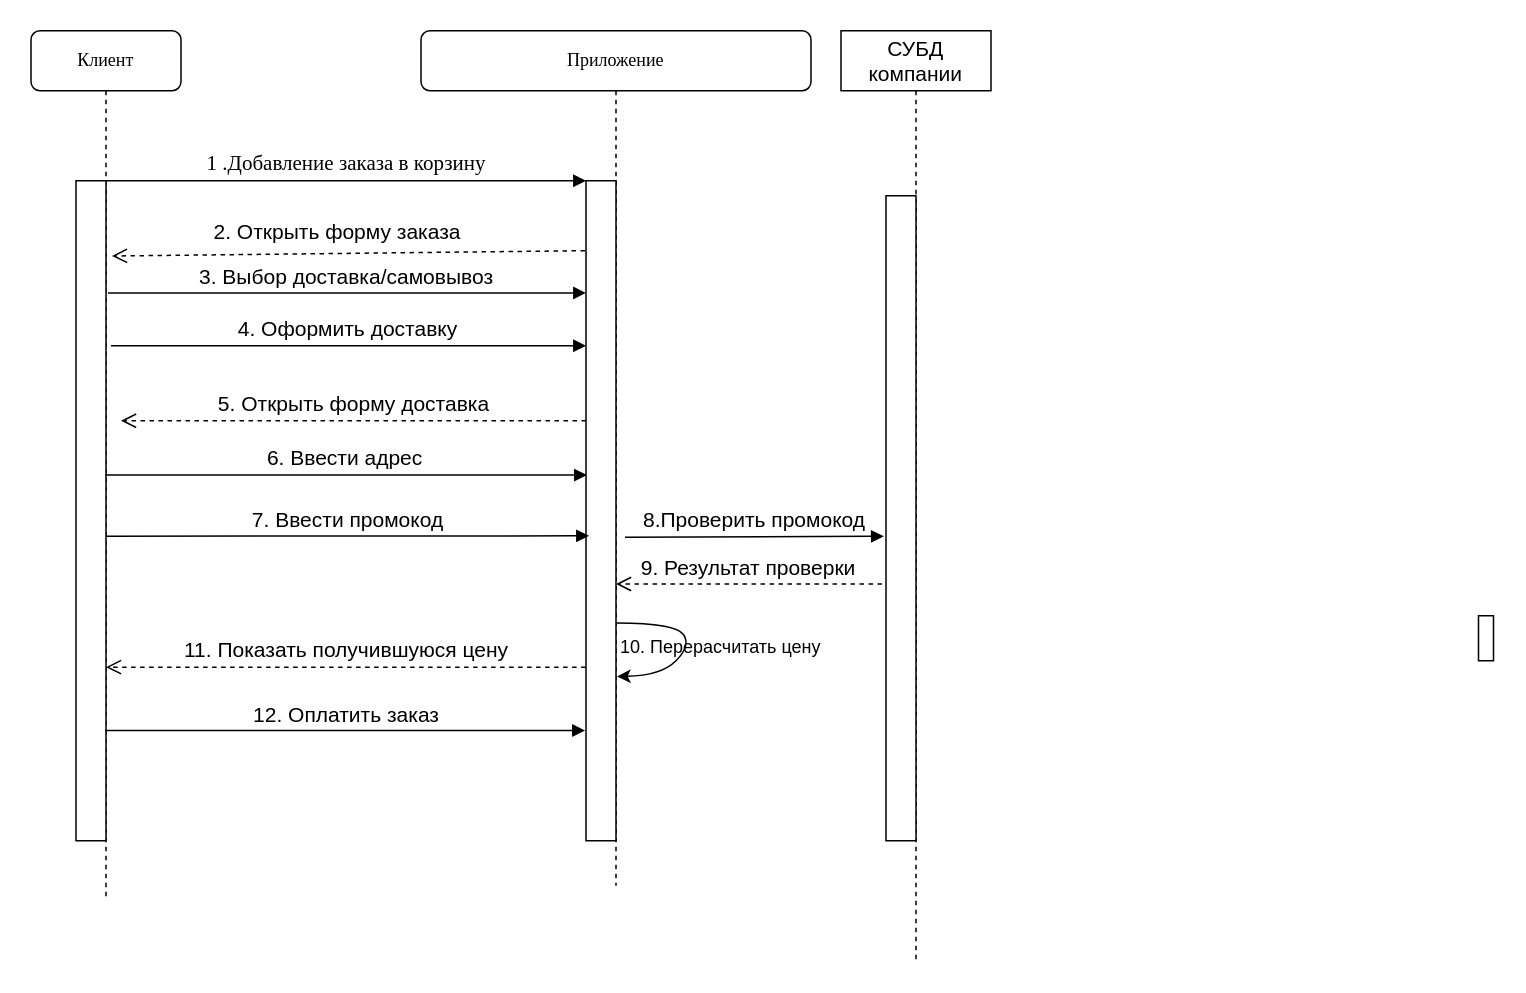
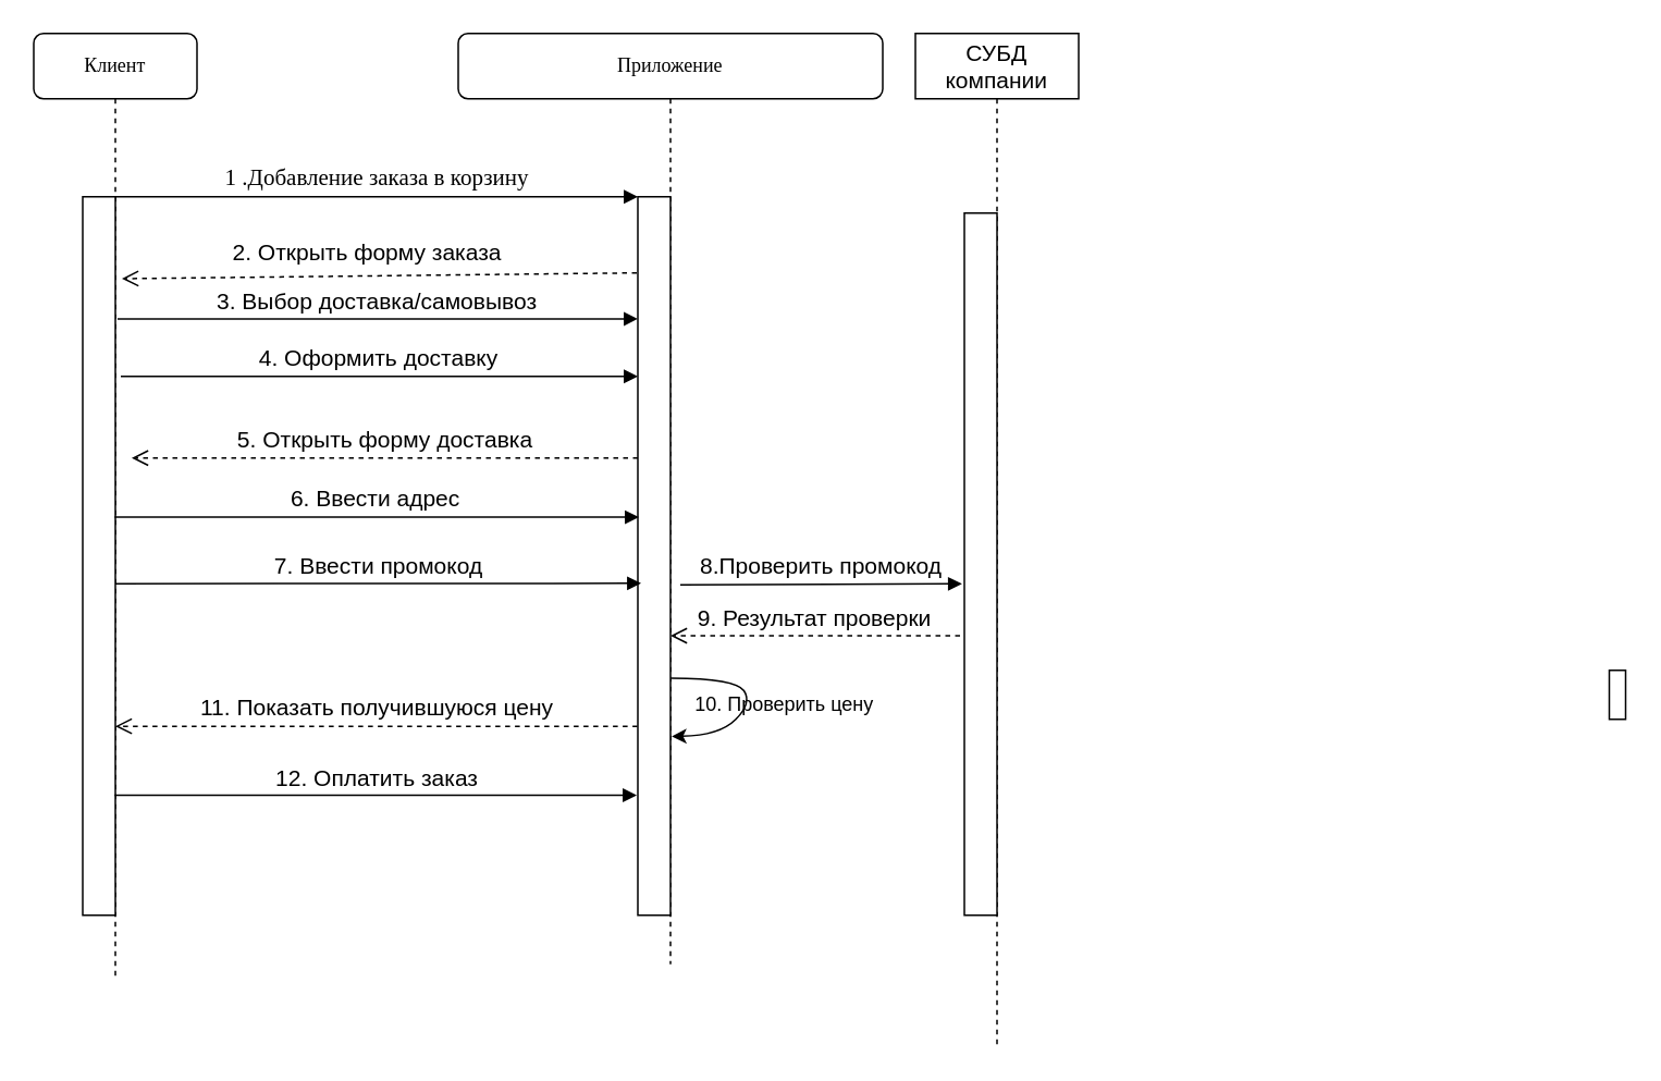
  <mxCell id="0" />
  <mxCell id="1" parent="0" />
  <mxCell id="2" value="Клиент&lt;br&gt;" style="shape=umlLifeline;perimeter=lifelinePerimeter;whiteSpace=wrap;html=1;container=1;collapsible=0;recursiveResize=0;outlineConnect=0;rounded=1;shadow=0;comic=0;labelBackgroundColor=none;strokeWidth=1;fontFamily=Verdana;fontSize=12;align=center;" parent="1" vertex="1"><mxGeometry x="20" y="20" width="100" height="580" as="geometry" /></mxCell>
  <mxCell id="3" value="" style="html=1;points=[];perimeter=orthogonalPerimeter;rounded=0;shadow=0;comic=0;labelBackgroundColor=none;strokeWidth=1;fontFamily=Verdana;fontSize=12;align=center;" parent="2" vertex="1"><mxGeometry x="30" y="100" width="20" height="440" as="geometry" /></mxCell>
  <mxCell id="4" value="Приложение" style="shape=umlLifeline;perimeter=lifelinePerimeter;whiteSpace=wrap;html=1;container=1;collapsible=0;recursiveResize=0;outlineConnect=0;rounded=1;shadow=0;comic=0;labelBackgroundColor=none;strokeWidth=1;fontFamily=Verdana;fontSize=12;align=center;size=40;" parent="1" vertex="1"><mxGeometry x="280" y="20" width="260" height="570" as="geometry" /></mxCell>
  <mxCell id="5" value="" style="html=1;points=[];perimeter=orthogonalPerimeter;rounded=0;shadow=0;comic=0;labelBackgroundColor=none;strokeWidth=1;fontFamily=Verdana;fontSize=12;align=center;" parent="4" vertex="1"><mxGeometry x="110" y="100" width="20" height="440" as="geometry" /></mxCell>
  <mxCell id="6" value="" style="curved=1;endArrow=classic;html=1;rounded=0;fontSize=14;exitX=1.034;exitY=0.67;exitDx=0;exitDy=0;exitPerimeter=0;entryX=1.039;entryY=0.751;entryDx=0;entryDy=0;entryPerimeter=0;" parent="4" source="5" target="5" edge="1"><mxGeometry width="50" height="50" relative="1" as="geometry"><mxPoint x="100" y="380" as="sourcePoint" /><mxPoint x="80" y="400" as="targetPoint" /><Array as="points"><mxPoint x="170" y="395" /><mxPoint x="180" y="410" /><mxPoint x="160" y="430" /></Array></mxGeometry></mxCell>
- <mxCell id="7" value="&lt;font style=&quot;font-size: 12px;&quot;&gt;10. Перерасчитать цену&lt;/font&gt;" style="text;html=1;strokeColor=none;fillColor=none;align=center;verticalAlign=middle;whiteSpace=wrap;rounded=0;fontSize=14;" parent="4" vertex="1"><mxGeometry x="130" y="400" width="140" height="20" as="geometry" /></mxCell>
+ <mxCell id="7" value="&lt;font style=&quot;font-size: 12px;&quot;&gt;10. Проверить цену&lt;/font&gt;" style="text;html=1;strokeColor=none;fillColor=none;align=center;verticalAlign=middle;whiteSpace=wrap;rounded=0;fontSize=14;" parent="4" vertex="1"><mxGeometry x="130" y="400" width="140" height="20" as="geometry" /></mxCell>
  <mxCell id="8" value="" style="html=1;points=[];perimeter=orthogonalPerimeter;rounded=0;shadow=0;comic=0;labelBackgroundColor=none;strokeWidth=1;fontFamily=Verdana;fontSize=12;align=center;" parent="1" vertex="1"><mxGeometry x="985" y="410" width="10" height="30" as="geometry" /></mxCell>
  <mxCell id="9" value="&lt;font style=&quot;font-size: 14px;&quot;&gt;1 .Добавление заказа в корзину&lt;/font&gt;" style="html=1;verticalAlign=bottom;endArrow=block;entryX=0;entryY=0;labelBackgroundColor=none;fontFamily=Verdana;fontSize=12;edgeStyle=elbowEdgeStyle;elbow=vertical;" parent="1" source="3" target="5" edge="1"><mxGeometry relative="1" as="geometry"><mxPoint x="200" y="140" as="sourcePoint" /></mxGeometry></mxCell>
  <mxCell id="10" value="&lt;font style=&quot;font-size: 14px;&quot;&gt;2. Открыть форму заказа&lt;/font&gt;" style="html=1;verticalAlign=bottom;endArrow=open;dashed=1;endSize=8;rounded=0;entryX=1.2;entryY=0.114;entryDx=0;entryDy=0;entryPerimeter=0;exitX=-0.033;exitY=0.106;exitDx=0;exitDy=0;exitPerimeter=0;" parent="1" target="3" edge="1" source="5"><mxGeometry x="0.046" y="-3" relative="1" as="geometry"><mxPoint x="360" y="173" as="sourcePoint" /><mxPoint x="300" y="260" as="targetPoint" /><Array as="points" /><mxPoint as="offset" /></mxGeometry></mxCell>
  <mxCell id="11" value="&lt;font style=&quot;font-size: 14px;&quot;&gt;3. Выбор доставка/самовывоз&lt;/font&gt;" style="html=1;verticalAlign=bottom;endArrow=block;rounded=0;exitX=1.067;exitY=0.17;exitDx=0;exitDy=0;exitPerimeter=0;" parent="1" source="3" target="5" edge="1"><mxGeometry width="80" relative="1" as="geometry"><mxPoint x="300" y="340" as="sourcePoint" /><mxPoint x="290" y="205" as="targetPoint" /></mxGeometry></mxCell>
  <mxCell id="12" value="&lt;font style=&quot;font-size: 14px;&quot;&gt;4. Оформить доставку&lt;br&gt;&lt;/font&gt;" style="html=1;verticalAlign=bottom;endArrow=block;rounded=0;exitX=1.167;exitY=0.25;exitDx=0;exitDy=0;exitPerimeter=0;" parent="1" source="3" target="5" edge="1"><mxGeometry width="80" relative="1" as="geometry"><mxPoint x="80" y="240" as="sourcePoint" /><mxPoint x="289.33" y="240.2" as="targetPoint" /></mxGeometry></mxCell>
  <mxCell id="13" value="&lt;font style=&quot;font-size: 14px;&quot;&gt;5. Открыть форму доставка&lt;br&gt;&lt;/font&gt;" style="html=1;verticalAlign=bottom;endArrow=open;dashed=1;endSize=8;rounded=0;" parent="1" source="5" edge="1"><mxGeometry relative="1" as="geometry"><mxPoint x="160" y="270" as="sourcePoint" /><mxPoint x="80" y="280" as="targetPoint" /><Array as="points"><mxPoint x="220" y="280" /></Array></mxGeometry></mxCell>
  <mxCell id="14" value="&lt;font style=&quot;font-size: 14px;&quot;&gt;7. Ввести промокод&lt;br&gt;&lt;/font&gt;" style="html=1;verticalAlign=bottom;endArrow=block;rounded=0;entryX=0.1;entryY=0.538;entryDx=0;entryDy=0;entryPerimeter=0;" parent="1" target="5" edge="1"><mxGeometry width="80" relative="1" as="geometry"><mxPoint x="70" y="357" as="sourcePoint" /><mxPoint x="330" y="344.5" as="targetPoint" /></mxGeometry></mxCell>
  <mxCell id="15" value="&lt;font style=&quot;font-size: 14px;&quot;&gt;6. Ввести адрес&amp;nbsp;&lt;br&gt;&lt;/font&gt;" style="html=1;verticalAlign=bottom;endArrow=block;rounded=0;entryX=0.033;entryY=0.446;entryDx=0;entryDy=0;entryPerimeter=0;" parent="1" source="2" target="5" edge="1"><mxGeometry width="80" relative="1" as="geometry"><mxPoint x="100" y="289.5" as="sourcePoint" /><mxPoint x="360" y="289.5" as="targetPoint" /></mxGeometry></mxCell>
  <mxCell id="16" value="9. Результат проверки" style="html=1;verticalAlign=bottom;endArrow=open;dashed=1;endSize=8;rounded=0;fontSize=14;exitX=-0.133;exitY=0.602;exitDx=0;exitDy=0;exitPerimeter=0;" parent="1" source="19" target="5" edge="1"><mxGeometry relative="1" as="geometry"><mxPoint x="420" y="300" as="sourcePoint" /><mxPoint x="340" y="300" as="targetPoint" /></mxGeometry></mxCell>
  <mxCell id="17" value="8.Проверить промокод" style="html=1;verticalAlign=bottom;endArrow=block;rounded=0;fontSize=14;exitX=1.3;exitY=0.54;exitDx=0;exitDy=0;exitPerimeter=0;entryX=-0.072;entryY=0.528;entryDx=0;entryDy=0;entryPerimeter=0;" parent="1" source="5" target="19" edge="1"><mxGeometry width="80" relative="1" as="geometry"><mxPoint x="340" y="300" as="sourcePoint" /><mxPoint x="560" y="347" as="targetPoint" /><Array as="points" /></mxGeometry></mxCell>
  <mxCell id="18" value="СУБД компании" style="shape=umlLifeline;perimeter=lifelinePerimeter;whiteSpace=wrap;html=1;container=1;collapsible=0;recursiveResize=0;outlineConnect=0;fontSize=14;" parent="1" vertex="1"><mxGeometry x="560" y="20" width="100" height="620" as="geometry" /></mxCell>
  <mxCell id="19" value="" style="rounded=0;whiteSpace=wrap;html=1;" parent="18" vertex="1"><mxGeometry x="30" y="110" width="20" height="430" as="geometry" /></mxCell>
  <mxCell id="20" value="&lt;font style=&quot;font-size: 14px;&quot;&gt;11. Показать получившуюся цену&lt;/font&gt;" style="html=1;verticalAlign=bottom;endArrow=open;dashed=1;endSize=8;rounded=0;fontSize=10;exitX=-0.013;exitY=0.737;exitDx=0;exitDy=0;exitPerimeter=0;" parent="1" source="5" target="3" edge="1"><mxGeometry relative="1" as="geometry"><mxPoint x="320" y="470" as="sourcePoint" /><mxPoint x="240" y="470" as="targetPoint" /></mxGeometry></mxCell>
  <mxCell id="21" value="&lt;font style=&quot;font-size: 14px;&quot;&gt;12. Оплатить заказ&lt;/font&gt;" style="html=1;verticalAlign=bottom;endArrow=block;rounded=0;fontSize=10;entryX=-0.033;entryY=0.833;entryDx=0;entryDy=0;entryPerimeter=0;" parent="1" source="2" target="5" edge="1"><mxGeometry width="80" relative="1" as="geometry"><mxPoint x="240" y="470" as="sourcePoint" /><mxPoint x="320" y="470" as="targetPoint" /></mxGeometry></mxCell>
